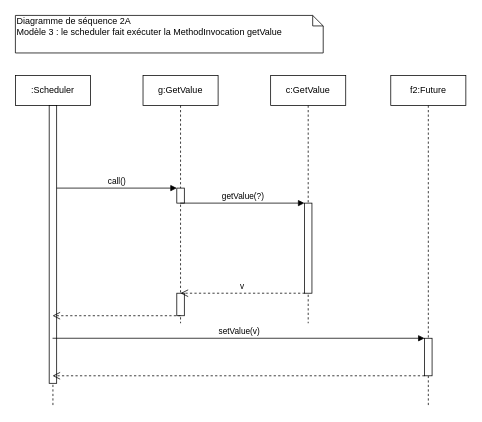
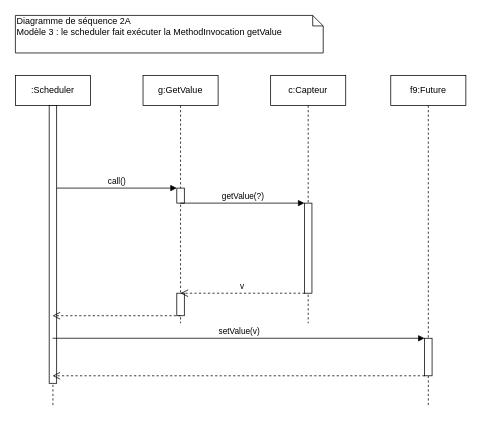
  <mxCell id="0" />
  <mxCell id="1" parent="0" />
  <mxCell id="2" value=":Scheduler" style="shape=umlLifeline;perimeter=lifelinePerimeter;whiteSpace=wrap;html=1;container=1;collapsible=0;recursiveResize=0;outlineConnect=0;" vertex="1" parent="1"><mxGeometry x="20" y="100" width="100" height="440" as="geometry" /></mxCell>
  <mxCell id="3" value="" style="html=1;points=[];perimeter=orthogonalPerimeter;" vertex="1" parent="2"><mxGeometry x="45" y="40" width="10" height="370" as="geometry" /></mxCell>
  <mxCell id="4" value="g:GetValue" style="shape=umlLifeline;perimeter=lifelinePerimeter;whiteSpace=wrap;html=1;container=1;collapsible=0;recursiveResize=0;outlineConnect=0;" vertex="1" parent="1"><mxGeometry x="190" y="100" width="100" height="330" as="geometry" /></mxCell>
  <mxCell id="5" value="" style="html=1;points=[];perimeter=orthogonalPerimeter;" vertex="1" parent="4"><mxGeometry x="45" y="150" width="10" height="20" as="geometry" /></mxCell>
  <mxCell id="6" value="" style="html=1;points=[];perimeter=orthogonalPerimeter;" vertex="1" parent="4"><mxGeometry x="45" y="290" width="10" height="30" as="geometry" /></mxCell>
  <mxCell id="7" value="call()" style="html=1;verticalAlign=bottom;endArrow=block;entryX=0;entryY=0;" edge="1" parent="1" source="3" target="5"><mxGeometry relative="1" as="geometry"><mxPoint x="160" y="250" as="sourcePoint" /></mxGeometry></mxCell>
- <mxCell id="8" value="c:GetValue" style="shape=umlLifeline;perimeter=lifelinePerimeter;whiteSpace=wrap;html=1;container=1;collapsible=0;recursiveResize=0;outlineConnect=0;" vertex="1" parent="1"><mxGeometry x="360" y="100" width="100" height="330" as="geometry" /></mxCell>
+ <mxCell id="8" value="c:Capteur" style="shape=umlLifeline;perimeter=lifelinePerimeter;whiteSpace=wrap;html=1;container=1;collapsible=0;recursiveResize=0;outlineConnect=0;" vertex="1" parent="1"><mxGeometry x="360" y="100" width="100" height="330" as="geometry" /></mxCell>
  <mxCell id="9" value="" style="html=1;points=[];perimeter=orthogonalPerimeter;" vertex="1" parent="8"><mxGeometry x="45" y="170" width="10" height="120" as="geometry" /></mxCell>
  <mxCell id="10" value="getValue(?)" style="html=1;verticalAlign=bottom;endArrow=block;entryX=0;entryY=0;" edge="1" parent="1" source="4" target="9"><mxGeometry relative="1" as="geometry"><mxPoint x="335" y="250" as="sourcePoint" /></mxGeometry></mxCell>
  <mxCell id="11" value="" style="html=1;verticalAlign=bottom;endArrow=open;dashed=1;endSize=8;exitX=0.5;exitY=1;exitDx=0;exitDy=0;exitPerimeter=0;" edge="1" parent="1" source="6" target="2"><mxGeometry relative="1" as="geometry"><mxPoint x="130" y="400" as="targetPoint" /><mxPoint x="160" y="405" as="sourcePoint" /></mxGeometry></mxCell>
- <mxCell id="12" value="f2:Future" style="shape=umlLifeline;perimeter=lifelinePerimeter;whiteSpace=wrap;html=1;container=1;collapsible=0;recursiveResize=0;outlineConnect=0;" vertex="1" parent="1"><mxGeometry x="520" y="100" width="100" height="440" as="geometry" /></mxCell>
+ <mxCell id="12" value="f9:Future" style="shape=umlLifeline;perimeter=lifelinePerimeter;whiteSpace=wrap;html=1;container=1;collapsible=0;recursiveResize=0;outlineConnect=0;" vertex="1" parent="1"><mxGeometry x="520" y="100" width="100" height="440" as="geometry" /></mxCell>
  <mxCell id="13" value="" style="html=1;points=[];perimeter=orthogonalPerimeter;" vertex="1" parent="12"><mxGeometry x="45" y="350" width="10" height="50" as="geometry" /></mxCell>
  <mxCell id="14" value="setValue(v)" style="html=1;verticalAlign=bottom;endArrow=block;entryX=0;entryY=0;" edge="1" parent="1" source="2" target="13"><mxGeometry relative="1" as="geometry"><mxPoint x="90" y="430" as="sourcePoint" /></mxGeometry></mxCell>
  <mxCell id="15" value="" style="html=1;verticalAlign=bottom;endArrow=open;dashed=1;endSize=8;" edge="1" parent="1"><mxGeometry relative="1" as="geometry"><mxPoint x="69.5" y="500" as="targetPoint" /><mxPoint x="565" y="500" as="sourcePoint" /></mxGeometry></mxCell>
  <mxCell id="16" value="Diagramme de séquence 2A&lt;br&gt;Modèle 3 : le scheduler fait exécuter la MethodInvocation getValue" style="shape=note;whiteSpace=wrap;html=1;size=14;verticalAlign=top;align=left;spacingTop=-6;" vertex="1" parent="1"><mxGeometry x="20" y="20" width="410" height="50" as="geometry" /></mxCell>
  <mxCell id="17" value="v" style="html=1;verticalAlign=bottom;endArrow=open;dashed=1;endSize=8;exitX=0.067;exitY=0.986;exitDx=0;exitDy=0;exitPerimeter=0;" edge="1" parent="1"><mxGeometry relative="1" as="geometry"><mxPoint x="240.002" y="390" as="targetPoint" /><mxPoint x="405.45" y="390" as="sourcePoint" /></mxGeometry></mxCell>
